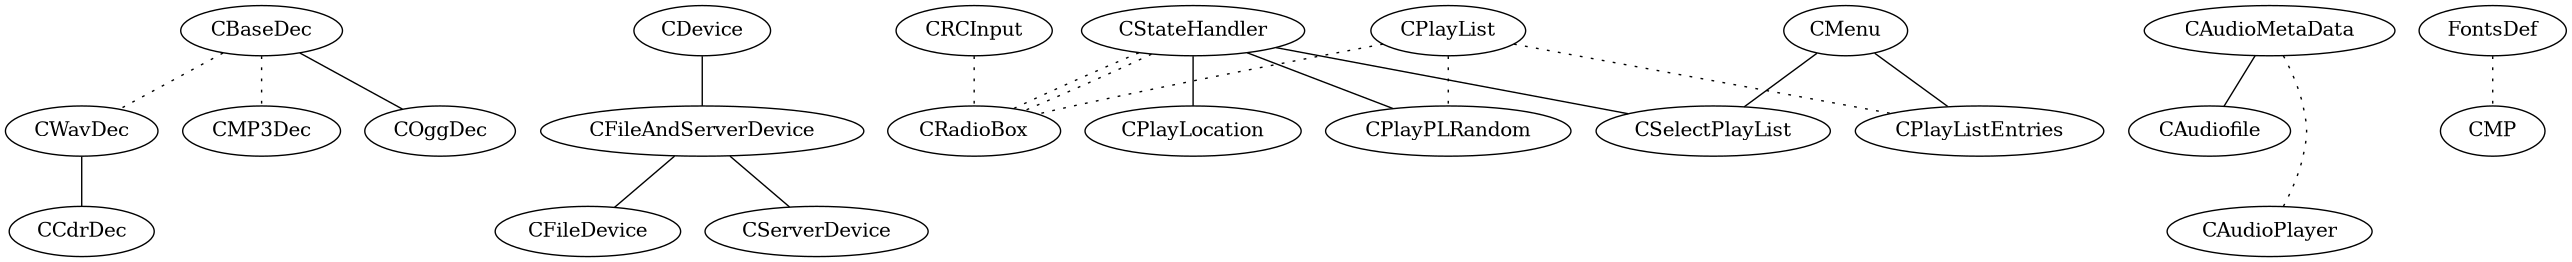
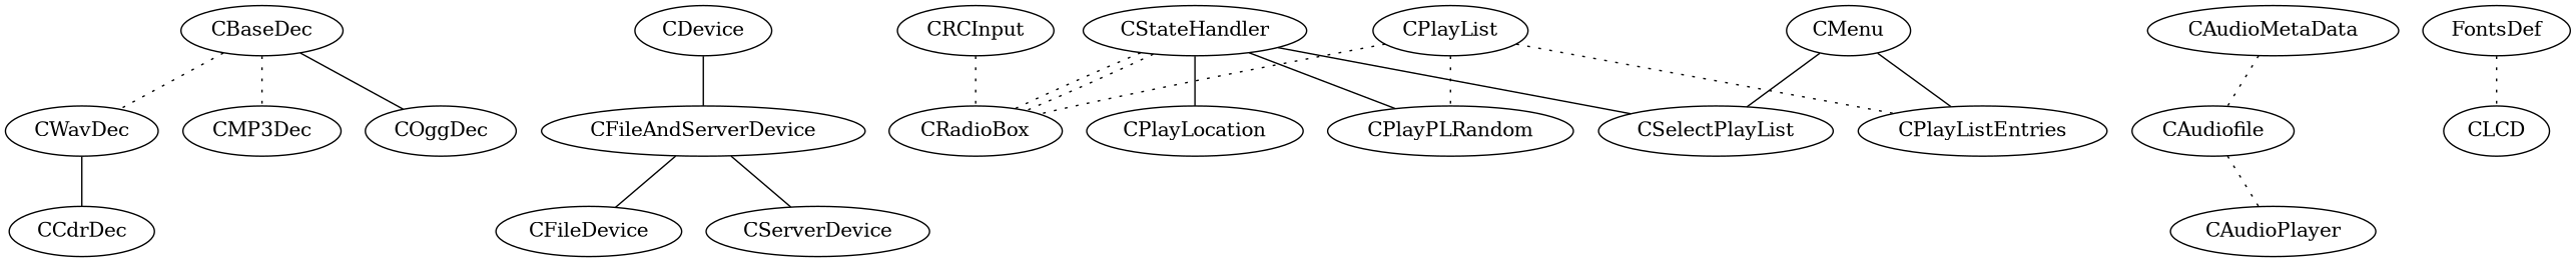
  graph {
    edge [style=dotted]
    CWavDec
    CCdrDec
    CDevice
    CFileAndServerDevice
    CFileDevice
    CServerDevice
    CBaseDec
    CMP3Dec
    COggDec
    CStateHandler
    CPlayLocation
    CPlayPLRandom
    CSelectPlayList
    CRadioBox
    CMenu
    CPlayListEntries
    CPlayList
    CRCInput
    CAudiofile
    CAudioPlayer
    FontsDef
-   CLCD [label=CMP]
+   CLCD
    CAudioMetaData
    CWavDec -- CCdrDec [style=""]
    CDevice -- CFileAndServerDevice [style=""]
    CFileAndServerDevice -- CFileDevice [style=""]
    CFileAndServerDevice -- CServerDevice [style=""]
    CBaseDec -- CWavDec
    CBaseDec -- CMP3Dec
    CBaseDec -- COggDec [style=""]
    CStateHandler -- CPlayLocation [style=""]
    CStateHandler -- CPlayPLRandom [style=""]
    CStateHandler -- CSelectPlayList [style=""]
    CStateHandler -- CRadioBox
    CStateHandler -- CRadioBox
    CMenu -- CSelectPlayList [style=""]
    CMenu -- CPlayListEntries [style=""]
    CPlayList -- CPlayPLRandom
    CPlayList -- CRadioBox
    CPlayList -- CPlayListEntries
    CRCInput -- CRadioBox
-   CAudioMetaData -- CAudioPlayer
+   CAudiofile -- CAudioPlayer
    FontsDef -- CLCD
-   CAudioMetaData -- CAudiofile [style=solid]
+   CAudioMetaData -- CAudiofile
  }
